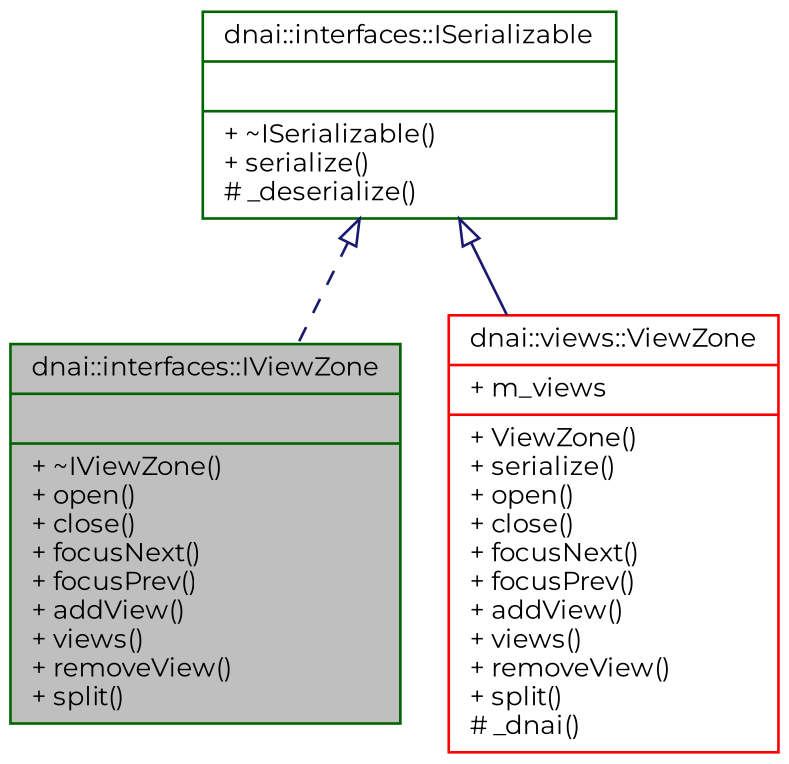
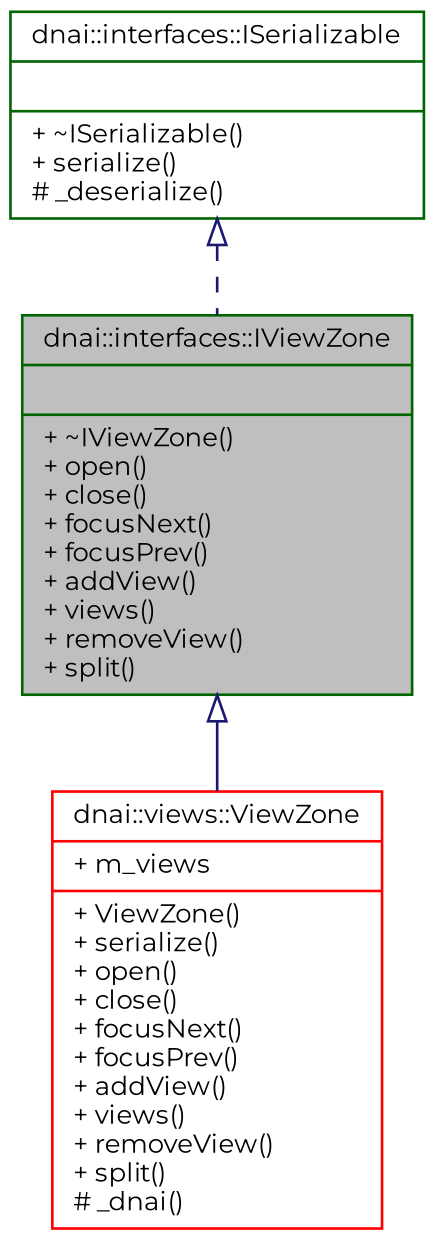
  digraph {
    fontname=Montserrat
    node [color=darkgreen fillcolor=white fontname=Montserrat fontsize=10 shape=record style=filled]
    edge [arrowtail=onormal color=midnightblue dir=back fontname=Montserrat fontsize=10 labelfontname=Helvetica labelfontsize=10]
    n1 [fillcolor=grey75 fontcolor=black height=0.2 label="{dnai::interfaces::IViewZone\n||+ ~IViewZone()\l+ open()\l+ close()\l+ focusNext()\l+ focusPrev()\l+ addView()\l+ views()\l+ removeView()\l+ split()\l}" width=0.4]
    n2 [color=red height=0.2 label="{dnai::views::ViewZone\n|+ m_views\l|+ ViewZone()\l+ serialize()\l+ open()\l+ close()\l+ focusNext()\l+ focusPrev()\l+ addView()\l+ views()\l+ removeView()\l+ split()\l# _dnai()\l}" width=0.4]
    n3 [height=0.2 label="{dnai::interfaces::ISerializable\n||+ ~ISerializable()\l+ serialize()\l# _deserialize()\l}" width=0.4]
-   n3 -> n2 [style=solid]
+   n1 -> n2 [style=solid]
    n3 -> n1 [style=dashed]
  }
